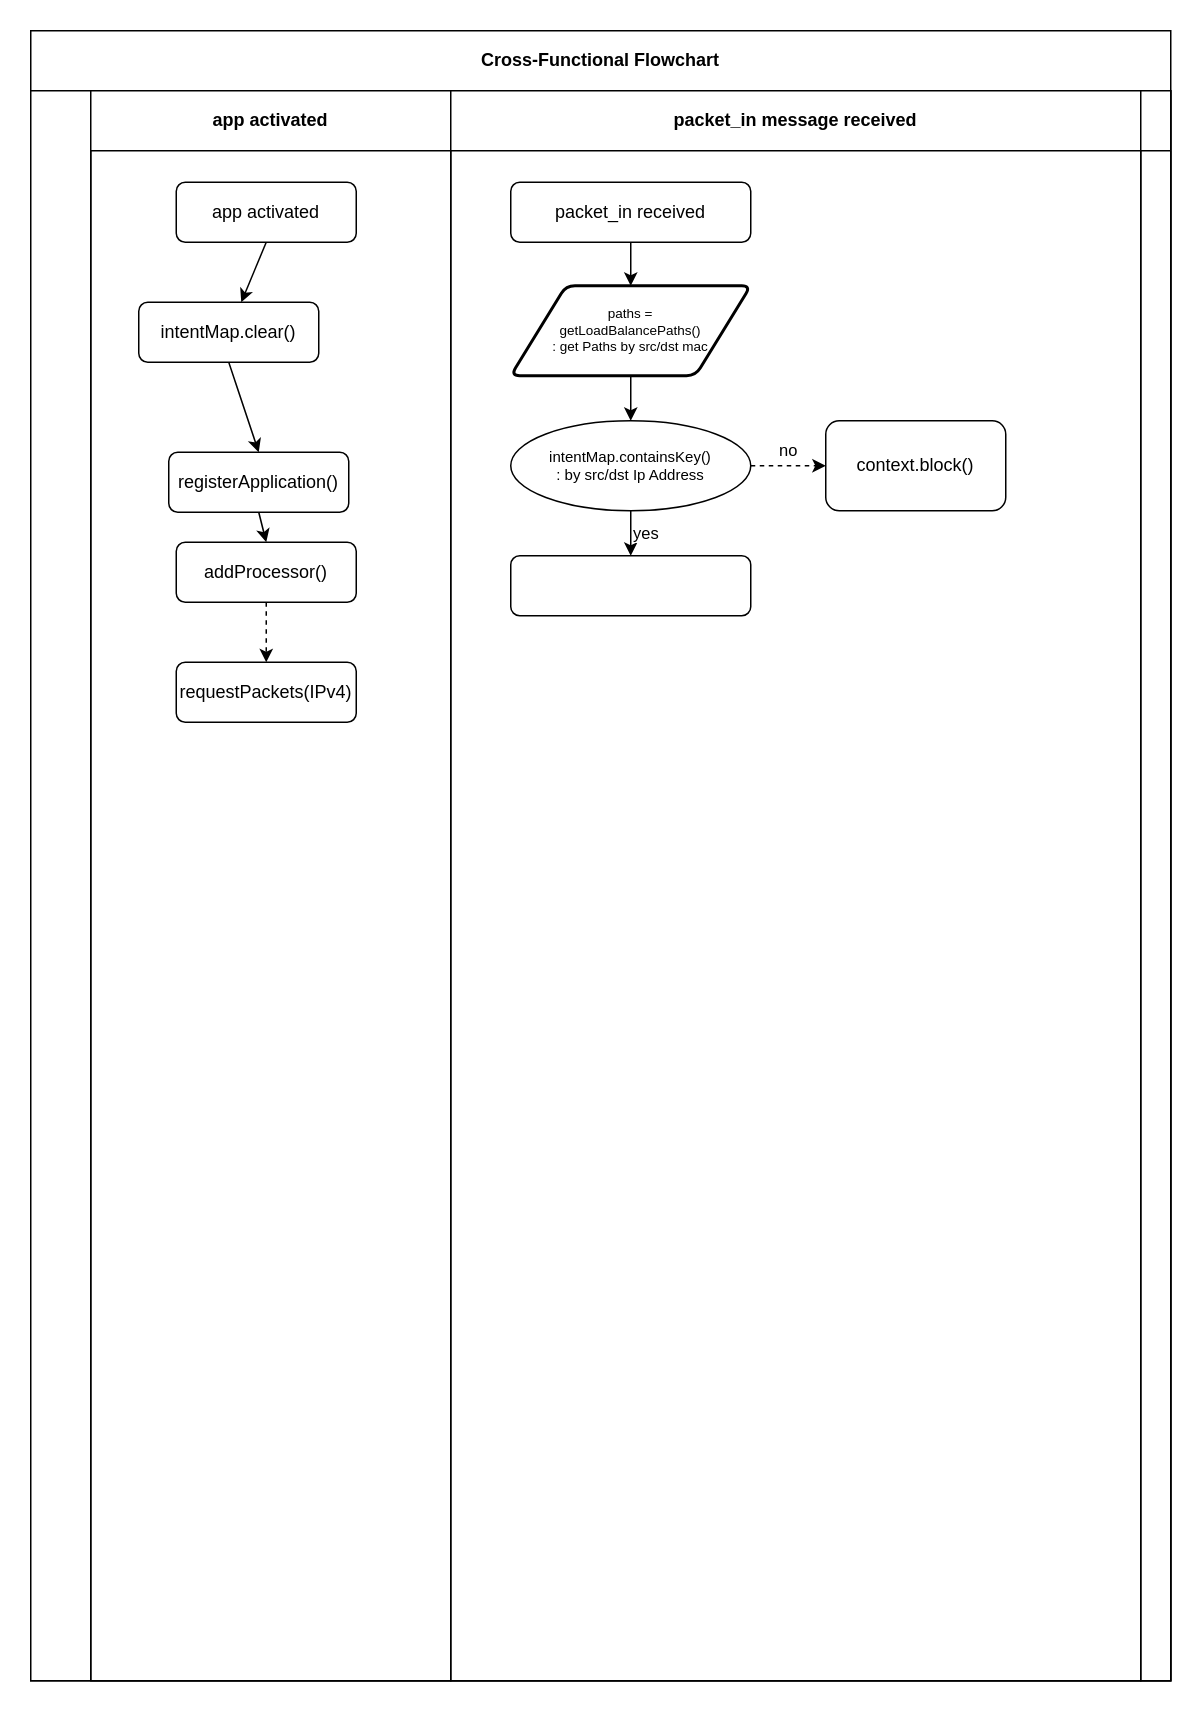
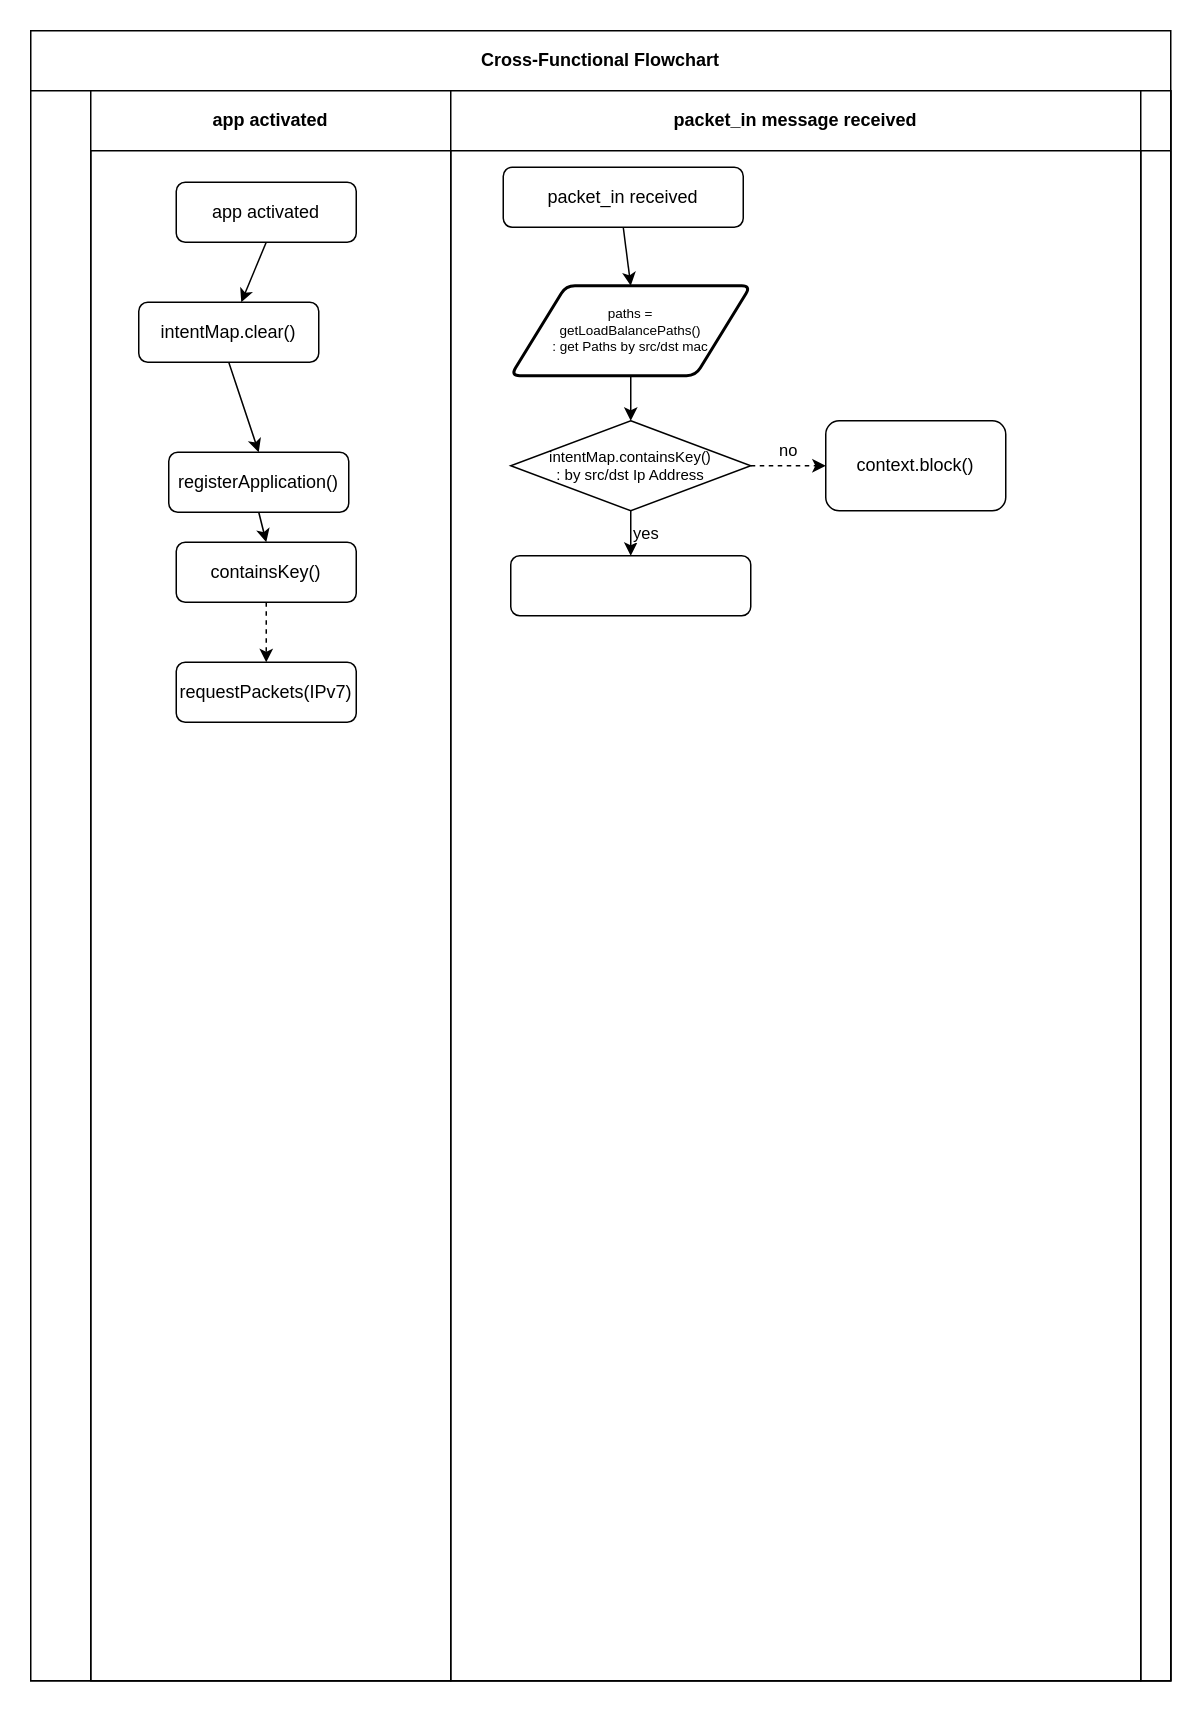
  <mxCell id="0" />
  <mxCell id="1" parent="0" />
  <mxCell id="2" value="Cross-Functional Flowchart" style="shape=table;childLayout=tableLayout;rowLines=0;columnLines=0;startSize=40;html=1;whiteSpace=wrap;collapsible=0;recursiveResize=0;expand=0;pointerEvents=0;fontStyle=1;align=center;" vertex="1" parent="1"><mxGeometry x="20" y="20" width="760" height="1100" as="geometry" /></mxCell>
  <mxCell id="3" value="" style="swimlane;horizontal=0;points=[[0,0.5],[1,0.5]];portConstraint=eastwest;startSize=40;html=1;whiteSpace=wrap;collapsible=0;recursiveResize=0;expand=0;pointerEvents=0;fontStyle=1" vertex="1" parent="2"><mxGeometry y="40" width="760" height="1060" as="geometry" /></mxCell>
  <mxCell id="4" value="app activated" style="swimlane;connectable=0;startSize=40;html=1;whiteSpace=wrap;collapsible=0;recursiveResize=0;expand=0;pointerEvents=0;" vertex="1" parent="3"><mxGeometry x="40" width="240" height="1060" as="geometry" /></mxCell>
  <mxCell id="5" value="app activated" style="rounded=1;whiteSpace=wrap;html=1;fontSize=12;glass=0;strokeWidth=1;shadow=0;" parent="4" vertex="1"><mxGeometry x="57" y="61" width="120" height="40" as="geometry" /></mxCell>
  <mxCell id="6" value="intentMap.clear()" style="rounded=1;whiteSpace=wrap;html=1;fontSize=12;glass=0;strokeWidth=1;shadow=0;" vertex="1" parent="4"><mxGeometry x="32" y="141" width="120" height="40" as="geometry" /></mxCell>
  <mxCell id="7" value="" style="endArrow=classic;html=1;exitX=0.5;exitY=1;exitDx=0;exitDy=0;" edge="1" parent="4" source="5" target="6"><mxGeometry width="50" height="50" relative="1" as="geometry"><mxPoint x="287" y="141" as="sourcePoint" /><mxPoint x="337" y="91" as="targetPoint" /></mxGeometry></mxCell>
  <mxCell id="8" value="registerApplication()" style="rounded=1;whiteSpace=wrap;html=1;fontSize=12;glass=0;strokeWidth=1;shadow=0;" vertex="1" parent="4"><mxGeometry x="52" y="241" width="120" height="40" as="geometry" /></mxCell>
  <mxCell id="9" value="" style="endArrow=classic;html=1;exitX=0.5;exitY=1;exitDx=0;exitDy=0;entryX=0.5;entryY=0;entryDx=0;entryDy=0;" edge="1" parent="4" source="6" target="8"><mxGeometry width="50" height="50" relative="1" as="geometry"><mxPoint x="257" y="231" as="sourcePoint" /><mxPoint x="307" y="181" as="targetPoint" /></mxGeometry></mxCell>
  <mxCell id="10" value="" style="endArrow=classic;html=1;exitX=0.5;exitY=1;exitDx=0;exitDy=0;" edge="1" parent="4" source="8"><mxGeometry width="50" height="50" relative="1" as="geometry"><mxPoint x="257" y="321" as="sourcePoint" /><mxPoint x="117" y="301" as="targetPoint" /></mxGeometry></mxCell>
- <mxCell id="11" value="addProcessor()" style="rounded=1;whiteSpace=wrap;html=1;fontSize=12;glass=0;strokeWidth=1;shadow=0;" vertex="1" parent="4"><mxGeometry x="57" y="301" width="120" height="40" as="geometry" /></mxCell>
- <mxCell id="12" value="requestPackets(IPv4)" style="rounded=1;whiteSpace=wrap;html=1;fontSize=12;glass=0;strokeWidth=1;shadow=0;" vertex="1" parent="4"><mxGeometry x="57" y="381" width="120" height="40" as="geometry" /></mxCell>
+ <mxCell id="11" value="containsKey()" style="rounded=1;whiteSpace=wrap;html=1;fontSize=12;glass=0;strokeWidth=1;shadow=0;" vertex="1" parent="4"><mxGeometry x="57" y="301" width="120" height="40" as="geometry" /></mxCell>
+ <mxCell id="12" value="requestPackets(IPv7)" style="rounded=1;whiteSpace=wrap;html=1;fontSize=12;glass=0;strokeWidth=1;shadow=0;" vertex="1" parent="4"><mxGeometry x="57" y="381" width="120" height="40" as="geometry" /></mxCell>
  <mxCell id="13" value="" style="endArrow=classic;html=1;exitX=0.5;exitY=1;exitDx=0;exitDy=0;dashed=1;" edge="1" parent="4" source="11" target="12"><mxGeometry width="50" height="50" relative="1" as="geometry"><mxPoint x="257" y="401" as="sourcePoint" /><mxPoint x="307" y="351" as="targetPoint" /></mxGeometry></mxCell>
  <mxCell id="14" value="packet_in message received" style="swimlane;connectable=0;startSize=40;html=1;whiteSpace=wrap;collapsible=0;recursiveResize=0;expand=0;pointerEvents=0;" vertex="1" parent="3"><mxGeometry x="280" width="460" height="1060" as="geometry" /></mxCell>
- <mxCell id="15" value="packet_in received" style="rounded=1;whiteSpace=wrap;html=1;fontSize=12;glass=0;strokeWidth=1;shadow=0;" vertex="1" parent="14"><mxGeometry x="40" y="61" width="160" height="40" as="geometry" /></mxCell>
- <mxCell id="16" value="&lt;font style=&quot;font-size: 10px;&quot;&gt;&lt;span style=&quot;font-size: 10px;&quot;&gt;intentMap.containsKey()&lt;/span&gt;&lt;br style=&quot;font-size: 10px;&quot;&gt;&lt;span style=&quot;font-size: 10px;&quot;&gt;: by src/dst Ip Address&lt;/span&gt;&lt;/font&gt;" style="ellipse;whiteSpace=wrap;html=1;fontSize=10;" vertex="1" parent="14"><mxGeometry x="40" y="220" width="160" height="60" as="geometry" /></mxCell>
+ <mxCell id="15" value="packet_in received" style="rounded=1;whiteSpace=wrap;html=1;fontSize=12;glass=0;strokeWidth=1;shadow=0;" vertex="1" parent="14"><mxGeometry x="35" y="51" width="160" height="40" as="geometry" /></mxCell>
+ <mxCell id="16" value="&lt;font style=&quot;font-size: 10px;&quot;&gt;&lt;span style=&quot;font-size: 10px;&quot;&gt;intentMap.containsKey()&lt;/span&gt;&lt;br style=&quot;font-size: 10px;&quot;&gt;&lt;span style=&quot;font-size: 10px;&quot;&gt;: by src/dst Ip Address&lt;/span&gt;&lt;/font&gt;" style="rhombus;whiteSpace=wrap;html=1;fontSize=10;" vertex="1" parent="14"><mxGeometry x="40" y="220" width="160" height="60" as="geometry" /></mxCell>
  <mxCell id="17" value="context.block()" style="rounded=1;whiteSpace=wrap;html=1;" vertex="1" parent="14"><mxGeometry x="250" y="220" width="120" height="60" as="geometry" /></mxCell>
  <mxCell id="18" value="" style="endArrow=classic;html=1;exitX=0.5;exitY=1;exitDx=0;exitDy=0;entryX=0.5;entryY=0;entryDx=0;entryDy=0;" edge="1" parent="14" target="16"><mxGeometry width="50" height="50" relative="1" as="geometry"><mxPoint x="120" y="190" as="sourcePoint" /><mxPoint x="120" y="220" as="targetPoint" /></mxGeometry></mxCell>
  <mxCell id="19" value="no" style="endArrow=classic;html=1;exitX=1;exitY=0.5;exitDx=0;exitDy=0;entryX=0;entryY=0.5;entryDx=0;entryDy=0;dashed=1;" edge="1" parent="14" source="16" target="17"><mxGeometry y="10" width="50" height="50" relative="1" as="geometry"><mxPoint x="70" y="220" as="sourcePoint" /><mxPoint x="120" y="170" as="targetPoint" /><mxPoint as="offset" /></mxGeometry></mxCell>
  <mxCell id="20" value="" style="rounded=1;whiteSpace=wrap;html=1;fontSize=12;glass=0;strokeWidth=1;shadow=0;" vertex="1" parent="14"><mxGeometry x="40" y="310" width="160" height="40" as="geometry" /></mxCell>
  <mxCell id="21" value="&lt;span style=&quot;font-size: 9px&quot;&gt;paths = &lt;br&gt;getLoadBalancePaths()&lt;/span&gt;&lt;br style=&quot;font-size: 9px&quot;&gt;&lt;span style=&quot;font-size: 9px&quot;&gt;: get Paths by src/dst mac&lt;/span&gt;" style="shape=parallelogram;html=1;strokeWidth=2;perimeter=parallelogramPerimeter;whiteSpace=wrap;rounded=1;arcSize=12;size=0.23;fontSize=9;" vertex="1" parent="14"><mxGeometry x="40" y="130" width="160" height="60" as="geometry" /></mxCell>
  <mxCell id="22" value="" style="swimlane;connectable=0;startSize=40;html=1;whiteSpace=wrap;collapsible=0;recursiveResize=0;expand=0;pointerEvents=0;" vertex="1" parent="3"><mxGeometry x="740" width="20" height="1060" as="geometry" /></mxCell>
  <mxCell id="23" value="" style="endArrow=classic;html=1;exitX=0.5;exitY=1;exitDx=0;exitDy=0;" edge="1" parent="1" source="15"><mxGeometry width="50" height="50" relative="1" as="geometry"><mxPoint x="360" y="380" as="sourcePoint" /><mxPoint x="420" y="190" as="targetPoint" /></mxGeometry></mxCell>
  <mxCell id="24" value="yes" style="endArrow=classic;html=1;exitX=0.5;exitY=1;exitDx=0;exitDy=0;labelPosition=right;verticalLabelPosition=middle;align=left;verticalAlign=middle;" edge="1" parent="1" source="16"><mxGeometry width="50" height="50" relative="1" as="geometry"><mxPoint x="370" y="350" as="sourcePoint" /><mxPoint x="420" y="370" as="targetPoint" /></mxGeometry></mxCell>
